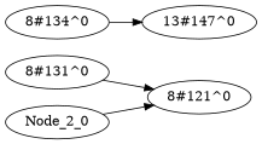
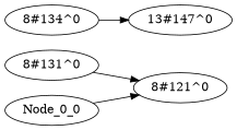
  digraph {
    rankdir=LR
    n1 [label="8#121^0"]
    n2 [label="8#131^0"]
-   Node_0_0 [label=Node_2_0]
+   Node_0_0
    n4 [label="8#134^0"]
    n5 [label="13#147^0"]
    n2 -> n1
    Node_0_0 -> n1
    n4 -> n5
  }
